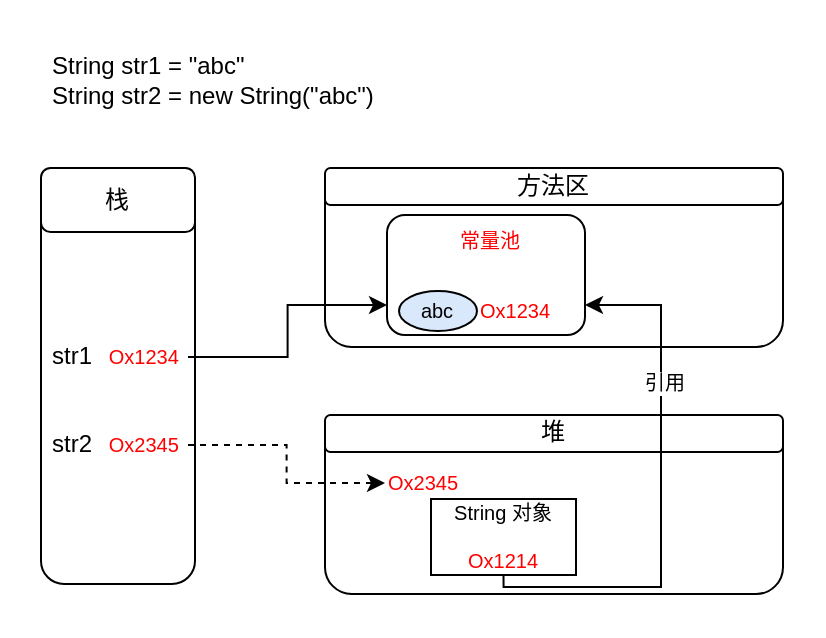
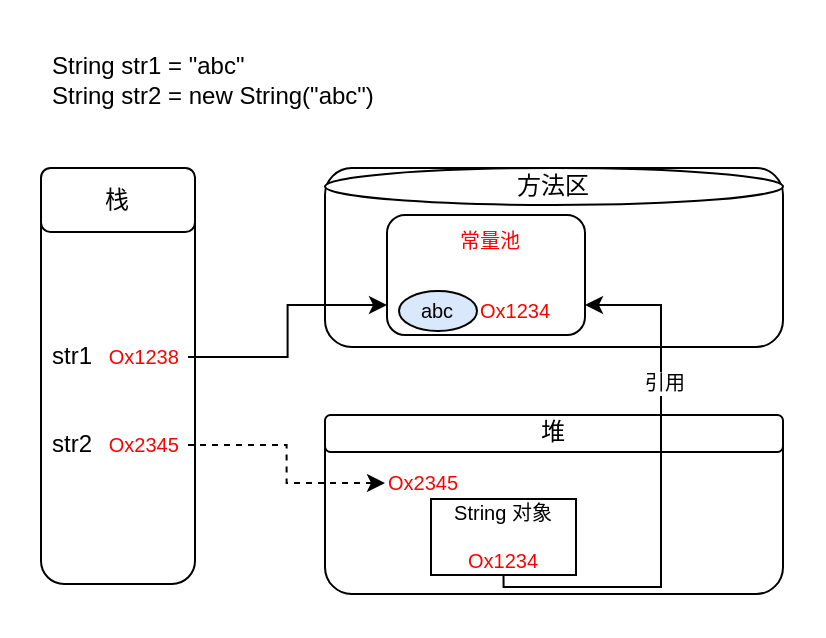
  <mxCell id="0" />
  <mxCell id="1" parent="0" />
  <mxCell id="2" value="" style="rounded=1;whiteSpace=wrap;html=1;" vertex="1" parent="1"><mxGeometry x="20" y="83.5" width="77" height="208" as="geometry" /></mxCell>
  <mxCell id="3" value="String str1 = &quot;abc&quot;&lt;br&gt;String str2 = new String(&quot;abc&quot;)" style="text;html=1;strokeColor=none;fillColor=none;align=left;verticalAlign=middle;whiteSpace=wrap;rounded=0;" vertex="1" parent="1"><mxGeometry x="23.5" y="20" width="188" height="39" as="geometry" /></mxCell>
  <mxCell id="4" value="栈" style="rounded=1;whiteSpace=wrap;html=1;" vertex="1" parent="1"><mxGeometry x="20" y="83.5" width="77" height="32" as="geometry" /></mxCell>
- <mxCell id="5" value="str1&lt;font color=&quot;#ff0000&quot; style=&quot;font-size: 10px&quot;&gt;&amp;nbsp; &amp;nbsp;&lt;/font&gt;&lt;span style=&quot;color: rgb(255 , 0 , 0) ; font-size: 10px&quot;&gt;Ox1234&lt;/span&gt;" style="text;html=1;strokeColor=none;fillColor=none;align=left;verticalAlign=middle;whiteSpace=wrap;rounded=0;" vertex="1" parent="1"><mxGeometry x="23.5" y="163" width="70" height="30" as="geometry" /></mxCell>
+ <mxCell id="5" value="str1&lt;font color=&quot;#ff0000&quot; style=&quot;font-size: 10px&quot;&gt;&amp;nbsp; &amp;nbsp;&lt;/font&gt;&lt;span style=&quot;color: rgb(255 , 0 , 0) ; font-size: 10px&quot;&gt;Ox1238&lt;/span&gt;" style="text;html=1;strokeColor=none;fillColor=none;align=left;verticalAlign=middle;whiteSpace=wrap;rounded=0;" vertex="1" parent="1"><mxGeometry x="23.5" y="163" width="70" height="30" as="geometry" /></mxCell>
  <mxCell id="6" value="str2&lt;font color=&quot;#ff0000&quot; style=&quot;font-size: 10px&quot;&gt;&amp;nbsp; &amp;nbsp;&lt;/font&gt;&lt;span style=&quot;color: rgb(255 , 0 , 0) ; font-size: 10px&quot;&gt;Ox2345&lt;/span&gt;" style="text;html=1;strokeColor=none;fillColor=none;align=left;verticalAlign=middle;whiteSpace=wrap;rounded=0;" vertex="1" parent="1"><mxGeometry x="23.5" y="207" width="70" height="30" as="geometry" /></mxCell>
  <mxCell id="7" value="" style="rounded=1;whiteSpace=wrap;html=1;" vertex="1" parent="1"><mxGeometry x="162" y="83.5" width="229" height="89.5" as="geometry" /></mxCell>
- <mxCell id="8" value="方法区" style="rounded=1;whiteSpace=wrap;html=1;" vertex="1" parent="1"><mxGeometry x="162" y="83.5" width="229" height="18.5" as="geometry" /></mxCell>
+ <mxCell id="8" value="方法区" style="ellipse;whiteSpace=wrap;html=1;" vertex="1" parent="1"><mxGeometry x="162" y="83.5" width="229" height="18.5" as="geometry" /></mxCell>
  <mxCell id="9" value="" style="rounded=1;whiteSpace=wrap;html=1;fontSize=10;fontColor=#FF0000;" vertex="1" parent="1"><mxGeometry x="193" y="107" width="99" height="60" as="geometry" /></mxCell>
  <mxCell id="10" value="常量池" style="text;html=1;strokeColor=none;fillColor=none;align=center;verticalAlign=middle;whiteSpace=wrap;rounded=0;fontSize=10;fontColor=#FF0000;" vertex="1" parent="1"><mxGeometry x="220" y="110" width="50" height="20" as="geometry" /></mxCell>
  <mxCell id="11" value="&lt;font color=&quot;#000000&quot;&gt;abc&lt;/font&gt;" style="ellipse;whiteSpace=wrap;html=1;fontSize=10;fontColor=#FF0000;fillColor=#dae8fc;" vertex="1" parent="1"><mxGeometry x="199" y="145" width="39" height="20" as="geometry" /></mxCell>
  <mxCell id="12" value="&lt;span style=&quot;color: rgb(255 , 0 , 0) ; font-size: 10px&quot;&gt;Ox1234&lt;/span&gt;" style="text;html=1;strokeColor=none;fillColor=none;align=left;verticalAlign=middle;whiteSpace=wrap;rounded=0;" vertex="1" parent="1"><mxGeometry x="238" y="147" width="39" height="16" as="geometry" /></mxCell>
  <mxCell id="13" value="" style="rounded=1;whiteSpace=wrap;html=1;" vertex="1" parent="1"><mxGeometry x="162" y="207" width="229" height="89.5" as="geometry" /></mxCell>
  <mxCell id="14" value="堆" style="rounded=1;whiteSpace=wrap;html=1;" vertex="1" parent="1"><mxGeometry x="162" y="207" width="229" height="18.5" as="geometry" /></mxCell>
- <mxCell id="15" value="String 对象&lt;br&gt;&lt;br&gt;&lt;font color=&quot;#ff0000&quot;&gt;Ox1214&lt;/font&gt;" style="rounded=0;whiteSpace=wrap;html=1;fontSize=10;fontColor=#000000;" vertex="1" parent="1"><mxGeometry x="215" y="249" width="72.5" height="38" as="geometry" /></mxCell>
+ <mxCell id="15" value="String 对象&lt;br&gt;&lt;br&gt;&lt;font color=&quot;#ff0000&quot;&gt;Ox1234&lt;/font&gt;" style="rounded=0;whiteSpace=wrap;html=1;fontSize=10;fontColor=#000000;" vertex="1" parent="1"><mxGeometry x="215" y="249" width="72.5" height="38" as="geometry" /></mxCell>
  <mxCell id="16" value="" style="endArrow=classic;html=1;rounded=0;fontSize=10;fontColor=#FF0000;exitX=0.5;exitY=1;exitDx=0;exitDy=0;edgeStyle=orthogonalEdgeStyle;entryX=1;entryY=0.75;entryDx=0;entryDy=0;" edge="1" parent="1" source="15" target="9"><mxGeometry width="50" height="50" relative="1" as="geometry"><mxPoint x="201" y="236" as="sourcePoint" /><mxPoint x="251" y="186" as="targetPoint" /><Array as="points"><mxPoint x="251" y="293" /><mxPoint x="330" y="293" /><mxPoint x="330" y="152" /></Array></mxGeometry></mxCell>
  <mxCell id="17" value="&lt;font color=&quot;#000000&quot;&gt;引用&lt;/font&gt;" style="edgeLabel;html=1;align=center;verticalAlign=middle;resizable=0;points=[];fontSize=10;fontColor=#FF0000;" vertex="1" connectable="0" parent="16"><mxGeometry x="0.419" y="-1" relative="1" as="geometry"><mxPoint as="offset" /></mxGeometry></mxCell>
  <mxCell id="18" value="&lt;span style=&quot;color: rgb(255 , 0 , 0) ; font-size: 10px&quot;&gt;Ox2345&lt;/span&gt;" style="text;html=1;strokeColor=none;fillColor=none;align=left;verticalAlign=middle;whiteSpace=wrap;rounded=0;" vertex="1" parent="1"><mxGeometry x="192" y="231" width="40" height="20" as="geometry" /></mxCell>
  <mxCell id="19" style="edgeStyle=orthogonalEdgeStyle;rounded=0;orthogonalLoop=1;jettySize=auto;html=1;exitX=1;exitY=0.5;exitDx=0;exitDy=0;entryX=0;entryY=0.5;entryDx=0;entryDy=0;fontSize=10;fontColor=#000000;dashed=1;" edge="1" parent="1" source="6" target="18"><mxGeometry relative="1" as="geometry" /></mxCell>
  <mxCell id="20" style="edgeStyle=orthogonalEdgeStyle;rounded=0;orthogonalLoop=1;jettySize=auto;html=1;exitX=1;exitY=0.5;exitDx=0;exitDy=0;entryX=0;entryY=0.75;entryDx=0;entryDy=0;fontSize=10;fontColor=#000000;" edge="1" parent="1" source="5" target="9"><mxGeometry relative="1" as="geometry" /></mxCell>
